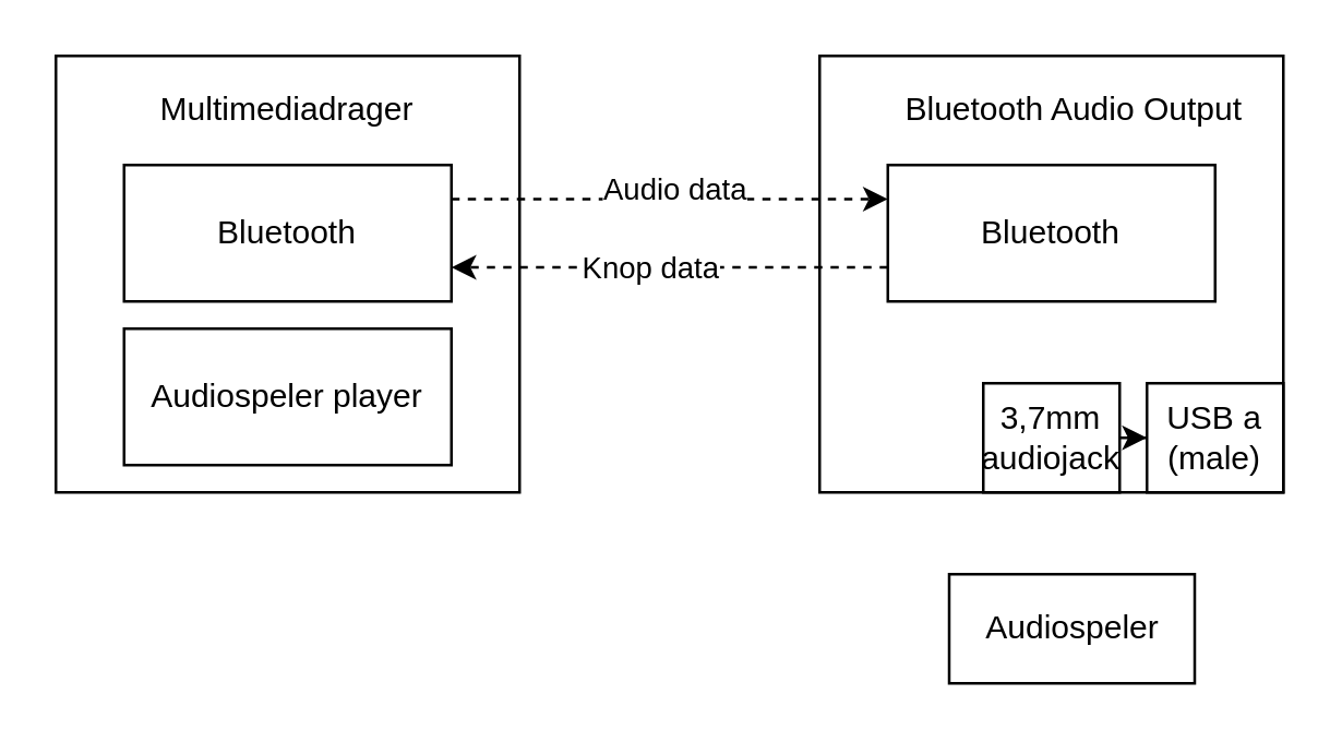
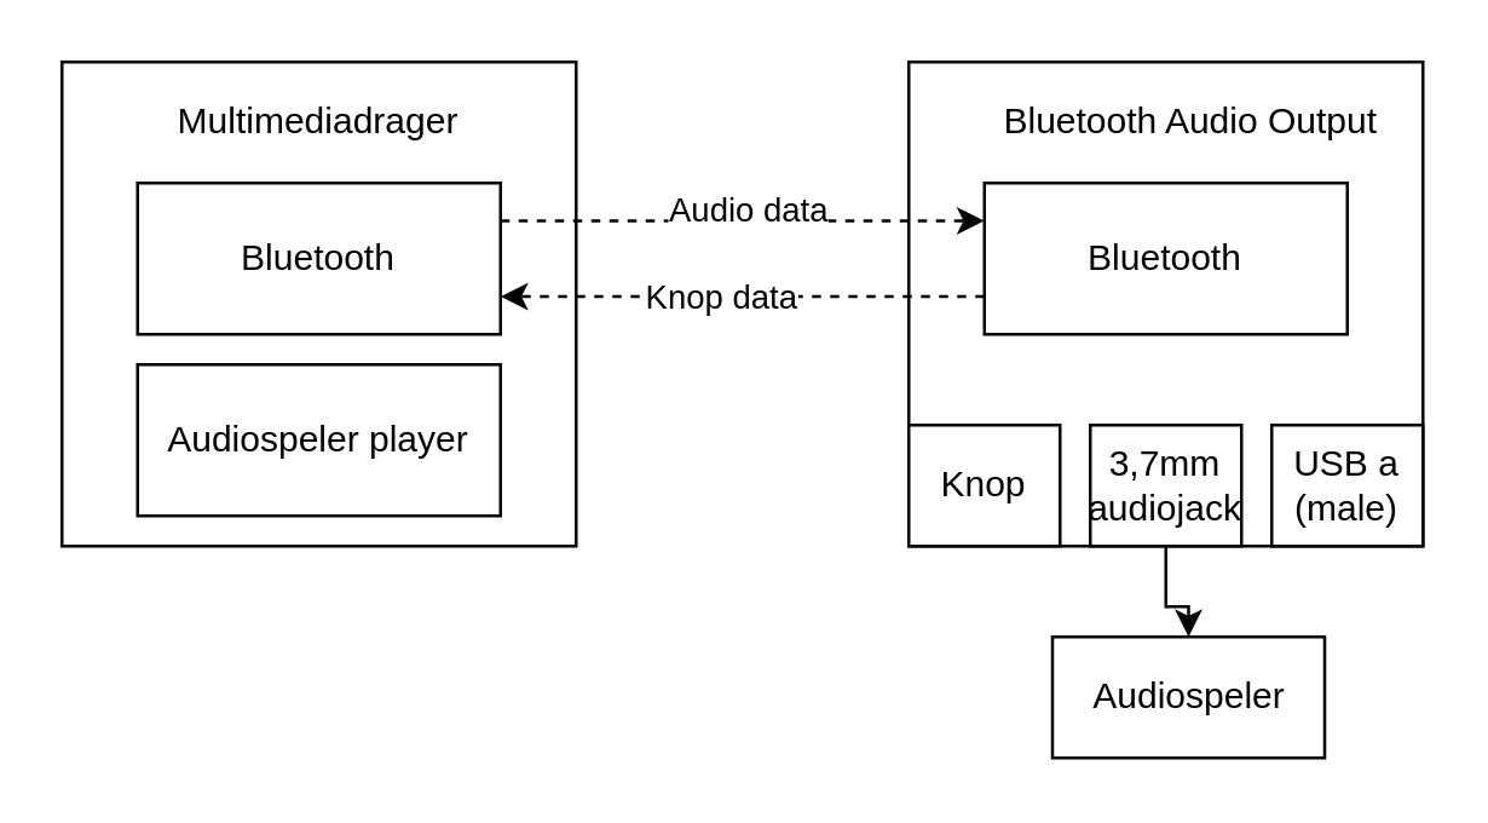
  <mxCell id="0" />
  <mxCell id="1" parent="0" />
  <mxCell id="2" value="" style="rounded=0;whiteSpace=wrap;html=1;" vertex="1" parent="1"><mxGeometry x="20" y="20" width="170" height="160" as="geometry" /></mxCell>
  <mxCell id="3" value="Bluetooth" style="rounded=0;whiteSpace=wrap;html=1;" vertex="1" parent="1"><mxGeometry x="45" y="60" width="120" height="50" as="geometry" /></mxCell>
  <mxCell id="4" value="Audiospeler player" style="rounded=0;whiteSpace=wrap;html=1;" vertex="1" parent="1"><mxGeometry x="45" y="120" width="120" height="50" as="geometry" /></mxCell>
  <mxCell id="5" value="" style="rounded=0;whiteSpace=wrap;html=1;" vertex="1" parent="1"><mxGeometry x="300" y="20" width="170" height="160" as="geometry" /></mxCell>
  <mxCell id="6" value="Bluetooth" style="rounded=0;whiteSpace=wrap;html=1;" vertex="1" parent="1"><mxGeometry x="325" y="60" width="120" height="50" as="geometry" /></mxCell>
- <mxCell id="8" style="edgeStyle=orthogonalEdgeStyle;rounded=0;orthogonalLoop=1;jettySize=auto;html=1;" edge="1" parent="1" source="9" target="10"><mxGeometry relative="1" as="geometry" /></mxCell>
+ <mxCell id="7" value="Knop" style="rounded=0;whiteSpace=wrap;html=1;" vertex="1" parent="1"><mxGeometry x="300" y="140" width="50" height="40" as="geometry" /></mxCell>
+ <mxCell id="8" style="edgeStyle=orthogonalEdgeStyle;rounded=0;orthogonalLoop=1;jettySize=auto;html=1;" edge="1" parent="1" source="9" target="16"><mxGeometry relative="1" as="geometry" /></mxCell>
  <mxCell id="9" value="3,7mm audiojack" style="rounded=0;whiteSpace=wrap;html=1;" vertex="1" parent="1"><mxGeometry x="360" y="140" width="50" height="40" as="geometry" /></mxCell>
  <mxCell id="10" value="USB a&lt;br&gt;(male)" style="rounded=0;whiteSpace=wrap;html=1;" vertex="1" parent="1"><mxGeometry x="420" y="140" width="50" height="40" as="geometry" /></mxCell>
  <mxCell id="11" value="Multimediadrager" style="text;html=1;strokeColor=none;fillColor=none;align=center;verticalAlign=middle;whiteSpace=wrap;rounded=0;" vertex="1" parent="1"><mxGeometry x="85" y="30" width="40" height="20" as="geometry" /></mxCell>
  <mxCell id="12" value="Bluetooth Audio Output" style="text;html=1;strokeColor=none;fillColor=none;align=center;verticalAlign=middle;whiteSpace=wrap;rounded=0;" vertex="1" parent="1"><mxGeometry x="326" y="30" width="135" height="20" as="geometry" /></mxCell>
  <mxCell id="13" style="edgeStyle=orthogonalEdgeStyle;rounded=0;orthogonalLoop=1;jettySize=auto;html=1;exitX=1;exitY=0.25;exitDx=0;exitDy=0;dashed=1;entryX=0;entryY=0.25;entryDx=0;entryDy=0;" edge="1" parent="1" source="3" target="6"><mxGeometry relative="1" as="geometry"><mxPoint x="299" y="84" as="targetPoint" /></mxGeometry></mxCell>
  <mxCell id="14" value="Audio data" style="edgeLabel;html=1;align=center;verticalAlign=middle;resizable=0;points=[];" vertex="1" connectable="0" parent="13"><mxGeometry x="0.237" y="2" relative="1" as="geometry"><mxPoint x="-17.77" y="-2" as="offset" /></mxGeometry></mxCell>
  <mxCell id="15" value="Knop data" style="edgeStyle=orthogonalEdgeStyle;rounded=0;orthogonalLoop=1;jettySize=auto;html=1;exitX=0;exitY=0.75;exitDx=0;exitDy=0;entryX=1;entryY=0.75;entryDx=0;entryDy=0;dashed=1;" edge="1" parent="1" source="6" target="3"><mxGeometry x="0.091" relative="1" as="geometry"><mxPoint as="offset" /></mxGeometry></mxCell>
  <mxCell id="16" value="Audiospeler" style="rounded=0;whiteSpace=wrap;html=1;" vertex="1" parent="1"><mxGeometry x="347.5" y="210" width="90" height="40" as="geometry" /></mxCell>
